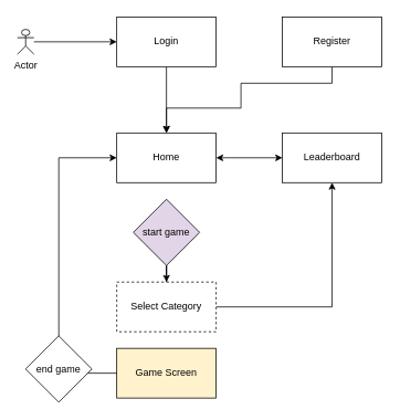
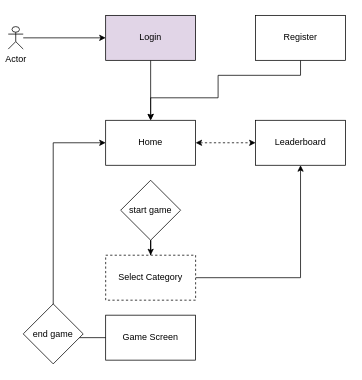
  <mxCell id="0" />
  <mxCell id="1" parent="0" />
  <mxCell id="2" value="" style="edgeStyle=orthogonalEdgeStyle;rounded=0;orthogonalLoop=1;jettySize=auto;html=1;" edge="1" parent="1" source="3" target="5"><mxGeometry relative="1" as="geometry" /></mxCell>
- <mxCell id="3" value="Login" style="rounded=0;whiteSpace=wrap;html=1;" vertex="1" parent="1"><mxGeometry x="140" y="20" width="120" height="60" as="geometry" /></mxCell>
- <mxCell id="4" value="" style="edgeStyle=orthogonalEdgeStyle;rounded=0;orthogonalLoop=1;jettySize=auto;html=1;startArrow=classic;startFill=1;" edge="1" parent="1" source="5" target="6"><mxGeometry relative="1" as="geometry" /></mxCell>
+ <mxCell id="3" value="Login" style="rounded=0;whiteSpace=wrap;html=1;fillColor=#e1d5e7;" vertex="1" parent="1"><mxGeometry x="140" y="20" width="120" height="60" as="geometry" /></mxCell>
+ <mxCell id="4" value="" style="edgeStyle=orthogonalEdgeStyle;rounded=0;orthogonalLoop=1;jettySize=auto;html=1;startArrow=classic;startFill=1;dashed=1;" edge="1" parent="1" source="5" target="6"><mxGeometry relative="1" as="geometry" /></mxCell>
  <mxCell id="5" value="Home" style="rounded=0;whiteSpace=wrap;html=1;" vertex="1" parent="1"><mxGeometry x="140" y="160" width="120" height="60" as="geometry" /></mxCell>
  <mxCell id="6" value="Leaderboard" style="rounded=0;whiteSpace=wrap;html=1;" vertex="1" parent="1"><mxGeometry x="340" y="160" width="120" height="60" as="geometry" /></mxCell>
  <mxCell id="7" value="" style="edgeStyle=orthogonalEdgeStyle;rounded=0;orthogonalLoop=1;jettySize=auto;html=1;" edge="1" parent="1" source="8" target="10"><mxGeometry relative="1" as="geometry" /></mxCell>
- <mxCell id="8" value="start game" style="rhombus;whiteSpace=wrap;html=1;rounded=0;fillColor=#e1d5e7;" vertex="1" parent="1"><mxGeometry x="160" y="240" width="80" height="80" as="geometry" /></mxCell>
+ <mxCell id="8" value="start game" style="rhombus;whiteSpace=wrap;html=1;rounded=0;" vertex="1" parent="1"><mxGeometry x="160" y="240" width="80" height="80" as="geometry" /></mxCell>
  <mxCell id="9" value="" style="edgeStyle=orthogonalEdgeStyle;rounded=0;orthogonalLoop=1;jettySize=auto;html=1;" edge="1" parent="1" source="10" target="6"><mxGeometry relative="1" as="geometry" /></mxCell>
  <mxCell id="10" value="Select Category" style="whiteSpace=wrap;html=1;rounded=0;dashed=1;" vertex="1" parent="1"><mxGeometry x="140" y="340" width="120" height="60" as="geometry" /></mxCell>
- <mxCell id="11" value="Game Screen" style="whiteSpace=wrap;html=1;rounded=0;fillColor=#fff2cc;" vertex="1" parent="1"><mxGeometry x="140" y="420" width="120" height="60" as="geometry" /></mxCell>
+ <mxCell id="11" value="Game Screen" style="whiteSpace=wrap;html=1;rounded=0;" vertex="1" parent="1"><mxGeometry x="140" y="420" width="120" height="60" as="geometry" /></mxCell>
  <mxCell id="12" value="" style="endArrow=none;html=1;rounded=0;exitX=0;exitY=0.5;exitDx=0;exitDy=0;" edge="1" parent="1" source="11"><mxGeometry width="50" height="50" relative="1" as="geometry"><mxPoint x="270" y="500" as="sourcePoint" /><mxPoint x="70" y="450" as="targetPoint" /></mxGeometry></mxCell>
  <mxCell id="13" value="" style="endArrow=none;html=1;rounded=0;" edge="1" parent="1"><mxGeometry width="50" height="50" relative="1" as="geometry"><mxPoint x="70" y="450" as="sourcePoint" /><mxPoint x="70" y="190" as="targetPoint" /></mxGeometry></mxCell>
  <mxCell id="14" value="" style="endArrow=classic;html=1;rounded=0;" edge="1" parent="1" target="5"><mxGeometry width="50" height="50" relative="1" as="geometry"><mxPoint x="70" y="190" as="sourcePoint" /><mxPoint x="320" y="450" as="targetPoint" /></mxGeometry></mxCell>
  <mxCell id="15" value="" style="edgeStyle=orthogonalEdgeStyle;rounded=0;orthogonalLoop=1;jettySize=auto;html=1;" edge="1" parent="1" source="16"><mxGeometry relative="1" as="geometry"><mxPoint x="200" y="160" as="targetPoint" /><Array as="points"><mxPoint x="400" y="100" /><mxPoint x="290" y="100" /><mxPoint x="290" y="130" /><mxPoint x="200" y="130" /><mxPoint x="200" y="160" /></Array></mxGeometry></mxCell>
  <mxCell id="16" value="Register" style="rounded=0;whiteSpace=wrap;html=1;" vertex="1" parent="1"><mxGeometry x="340" y="20" width="120" height="60" as="geometry" /></mxCell>
  <mxCell id="17" value="end game" style="rhombus;whiteSpace=wrap;html=1;" vertex="1" parent="1"><mxGeometry x="30" y="405" width="80" height="80" as="geometry" /></mxCell>
  <mxCell id="18" value="" style="edgeStyle=orthogonalEdgeStyle;rounded=0;orthogonalLoop=1;jettySize=auto;html=1;startArrow=none;startFill=0;" edge="1" parent="1" source="19" target="3"><mxGeometry relative="1" as="geometry" /></mxCell>
- <mxCell id="19" value="Actor" style="shape=umlActor;verticalLabelPosition=bottom;verticalAlign=top;html=1;outlineConnect=0;" vertex="1" parent="1"><mxGeometry x="20" y="35" width="20" height="30" as="geometry" /></mxCell>
+ <mxCell id="19" value="Actor" style="shape=umlActor;verticalLabelPosition=bottom;verticalAlign=top;html=1;outlineConnect=0;" vertex="1" parent="1"><mxGeometry x="10" y="35" width="20" height="30" as="geometry" /></mxCell>
